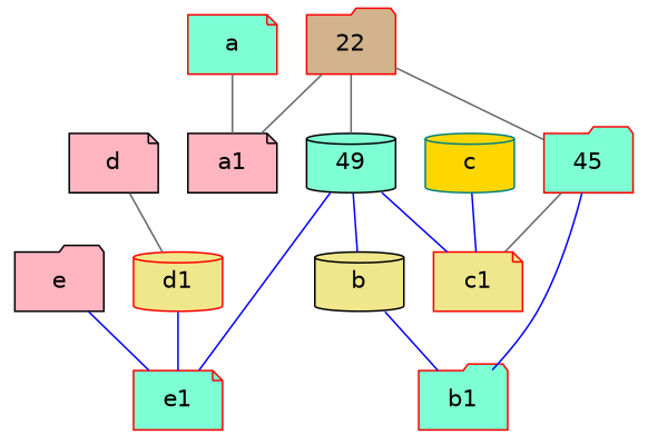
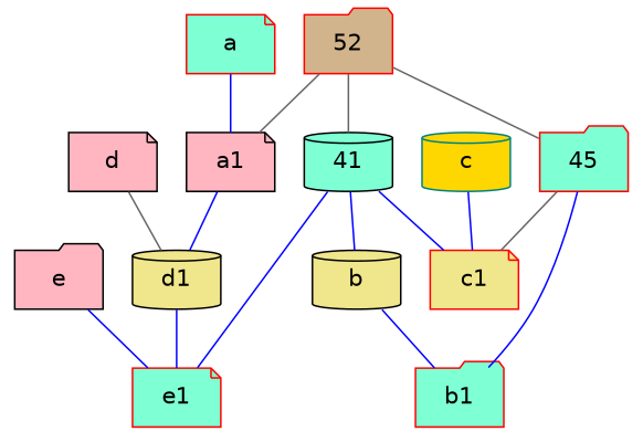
  graph {
    fontname="DejaVu Sans"
    node [color=black fillcolor=aquamarine fontname="DejaVu Sans" labelfontsize=50 shape=note style=filled]
    edge [color=blue fontname="DejaVu Sans"]
    e [fillcolor=lightpink shape=folder]
    e1 [color=red]
    c1 [color=red fillcolor=khaki]
    45 [color=red shape=folder]
    b1 [color=red shape=folder]
-   d1 [color=red fillcolor=khaki shape=cylinder]
+   d1 [fillcolor=khaki shape=cylinder]
    d [fillcolor=lightpink]
-   22 [color=red fillcolor=tan shape=folder]
+   22 [color=red fillcolor=tan shape=folder label=52]
    a1 [fillcolor=lightpink]
-   41 [shape=cylinder label=49]
+   41 [shape=cylinder]
    b [fillcolor=khaki shape=cylinder]
    a [color=red]
    c [color=teal fillcolor=gold shape=cylinder]
    e -- e1
    45 -- c1 [color=gray40]
    45 -- b1
    d1 -- e1
    d -- d1 [color=gray40]
    22 -- 45 [color=gray40]
    22 -- a1 [color=gray40]
    22 -- 41 [color=gray40]
+   a1 -- d1
    41 -- e1
    41 -- c1
    41 -- b
    b -- b1
-   a -- a1 [color=gray40]
+   a -- a1
    c -- c1
  }
